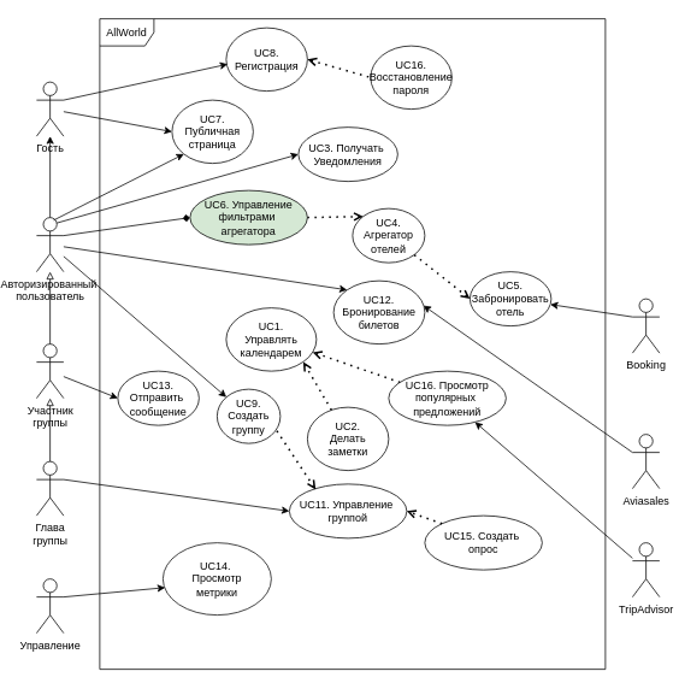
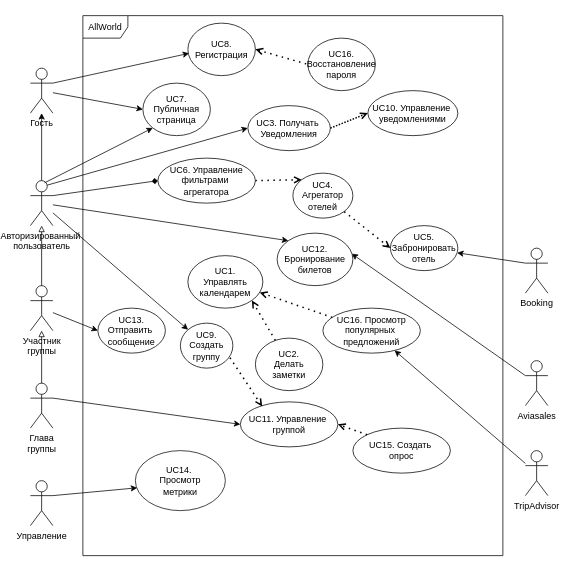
  <mxCell id="0" />
  <mxCell id="1" parent="0" />
  <mxCell id="2" value="AllWorld" style="shape=umlFrame;whiteSpace=wrap;html=1;" parent="1" vertex="1"><mxGeometry x="90" y="20" width="560" height="720" as="geometry" /></mxCell>
  <mxCell id="3" value="Гость" style="shape=umlActor;verticalLabelPosition=bottom;verticalAlign=top;html=1;" parent="1" vertex="1"><mxGeometry x="20" y="90" width="30" height="60" as="geometry" /></mxCell>
  <mxCell id="4" value="Авторизированный&amp;nbsp;&lt;br&gt;пользователь" style="shape=umlActor;verticalLabelPosition=bottom;verticalAlign=top;html=1;" parent="1" vertex="1"><mxGeometry x="20" y="240" width="30" height="60" as="geometry" /></mxCell>
  <mxCell id="5" value="Глава&lt;br&gt;группы" style="shape=umlActor;verticalLabelPosition=bottom;verticalAlign=top;html=1;" parent="1" vertex="1"><mxGeometry x="20" y="510" width="30" height="60" as="geometry" /></mxCell>
  <mxCell id="6" value="Управление" style="shape=umlActor;verticalLabelPosition=bottom;verticalAlign=top;html=1;" parent="1" vertex="1"><mxGeometry x="20" y="640" width="30" height="60" as="geometry" /></mxCell>
  <mxCell id="7" value="TripAdvisor" style="shape=umlActor;verticalLabelPosition=bottom;verticalAlign=top;html=1;" parent="1" vertex="1"><mxGeometry x="680" y="600" width="30" height="60" as="geometry" /></mxCell>
  <mxCell id="8" value="Booking" style="shape=umlActor;verticalLabelPosition=bottom;verticalAlign=top;html=1;" parent="1" vertex="1"><mxGeometry x="680" y="330" width="30" height="60" as="geometry" /></mxCell>
  <mxCell id="9" value="Aviasales" style="shape=umlActor;verticalLabelPosition=bottom;verticalAlign=top;html=1;" parent="1" vertex="1"><mxGeometry x="680" y="480" width="30" height="60" as="geometry" /></mxCell>
  <mxCell id="10" value="UC1. &lt;br&gt;Управлять&lt;br&gt;календарем" style="ellipse;whiteSpace=wrap;html=1;" parent="1" vertex="1"><mxGeometry x="230" y="340" width="100" height="70" as="geometry" /></mxCell>
  <mxCell id="11" value="" style="endArrow=classic;html=1;rounded=0;" parent="1" source="4" target="3" edge="1"><mxGeometry width="50" height="50" relative="1" as="geometry"><mxPoint x="200" y="420" as="sourcePoint" /><mxPoint x="250" y="380" as="targetPoint" /></mxGeometry></mxCell>
  <mxCell id="12" value="" style="endArrow=diamond;html=1;rounded=0;exitX=1;exitY=0.333;exitDx=0;exitDy=0;exitPerimeter=0;entryX=0;entryY=0.5;entryDx=0;entryDy=0;" parent="1" source="4" target="18" edge="1"><mxGeometry width="50" height="50" relative="1" as="geometry"><mxPoint x="200" y="420" as="sourcePoint" /><mxPoint x="220" y="280" as="targetPoint" /></mxGeometry></mxCell>
  <mxCell id="13" value="UC4. Агрегатор отелей" style="ellipse;whiteSpace=wrap;html=1;" parent="1" vertex="1"><mxGeometry x="370" y="230" width="80" height="60" as="geometry" /></mxCell>
  <mxCell id="14" value="UC3. Получать&amp;nbsp;&lt;br&gt;Уведомления" style="ellipse;whiteSpace=wrap;html=1;" parent="1" vertex="1"><mxGeometry x="310" y="140" width="110" height="60" as="geometry" /></mxCell>
+ <mxCell id="15" value="UC10. Управление&amp;nbsp;&lt;br&gt;уведомлениями" style="ellipse;whiteSpace=wrap;html=1;" parent="1" vertex="1"><mxGeometry x="470" y="120" width="120" height="60" as="geometry" /></mxCell>
+ <mxCell id="16" value="" style="endArrow=open;html=1;strokeWidth=2;rounded=0;exitX=1;exitY=0.5;exitDx=0;exitDy=0;dashed=1;dashPattern=1 1;startArrow=none;startFill=0;endFill=0;entryX=0;entryY=0.5;entryDx=0;entryDy=0;" parent="1" source="14" target="15" edge="1"><mxGeometry width="50" height="50" relative="1" as="geometry"><mxPoint x="472.426" y="148.284" as="sourcePoint" /><mxPoint x="494.467" y="154.855" as="targetPoint" /></mxGeometry></mxCell>
  <mxCell id="17" value="" style="endArrow=classic;html=1;rounded=0;exitX=0.75;exitY=0.1;exitDx=0;exitDy=0;exitPerimeter=0;entryX=0;entryY=0.5;entryDx=0;entryDy=0;" parent="1" source="4" target="14" edge="1"><mxGeometry width="50" height="50" relative="1" as="geometry"><mxPoint x="240" y="340" as="sourcePoint" /><mxPoint x="290" y="290" as="targetPoint" /></mxGeometry></mxCell>
- <mxCell id="18" value="UC6. Управление&lt;br&gt;фильтрами&amp;nbsp;&lt;br&gt;агрегатора" style="ellipse;whiteSpace=wrap;html=1;fillColor=#d5e8d4;" parent="1" vertex="1"><mxGeometry x="190" y="210" width="130" height="60" as="geometry" /></mxCell>
+ <mxCell id="18" value="UC6. Управление&lt;br&gt;фильтрами&amp;nbsp;&lt;br&gt;агрегатора" style="ellipse;whiteSpace=wrap;html=1;" parent="1" vertex="1"><mxGeometry x="190" y="210" width="130" height="60" as="geometry" /></mxCell>
  <mxCell id="19" value="" style="endArrow=none;dashed=1;html=1;dashPattern=1 3;strokeWidth=2;rounded=0;" parent="1" edge="1"><mxGeometry width="50" height="50" relative="1" as="geometry"><mxPoint x="330" y="330" as="sourcePoint" /><mxPoint x="330" y="330" as="targetPoint" /></mxGeometry></mxCell>
  <mxCell id="20" value="" style="endArrow=open;dashed=1;html=1;dashPattern=1 3;strokeWidth=2;rounded=0;entryX=0;entryY=0;entryDx=0;entryDy=0;exitX=1;exitY=0.5;exitDx=0;exitDy=0;endFill=0;startArrow=none;startFill=0;" parent="1" source="18" target="13" edge="1"><mxGeometry width="50" height="50" relative="1" as="geometry"><mxPoint x="330" y="330" as="sourcePoint" /><mxPoint x="380" y="280" as="targetPoint" /></mxGeometry></mxCell>
  <mxCell id="21" value="" style="endArrow=classic;html=1;rounded=0;" parent="1" source="7" target="51" edge="1"><mxGeometry width="50" height="50" relative="1" as="geometry"><mxPoint x="390" y="310" as="sourcePoint" /><mxPoint x="440" y="260" as="targetPoint" /></mxGeometry></mxCell>
  <mxCell id="22" value="" style="endArrow=classic;html=1;rounded=0;exitX=0;exitY=0.333;exitDx=0;exitDy=0;exitPerimeter=0;" parent="1" source="8" target="24" edge="1"><mxGeometry width="50" height="50" relative="1" as="geometry"><mxPoint x="390" y="310" as="sourcePoint" /><mxPoint x="440" y="260" as="targetPoint" /></mxGeometry></mxCell>
  <mxCell id="23" value="" style="endArrow=classic;html=1;rounded=0;exitX=0;exitY=0.333;exitDx=0;exitDy=0;exitPerimeter=0;entryX=0.984;entryY=0.391;entryDx=0;entryDy=0;entryPerimeter=0;" parent="1" source="9" target="43" edge="1"><mxGeometry width="50" height="50" relative="1" as="geometry"><mxPoint x="390" y="310" as="sourcePoint" /><mxPoint x="440" y="260" as="targetPoint" /></mxGeometry></mxCell>
  <mxCell id="24" value="UC5. Забронировать&lt;br&gt;отель" style="ellipse;whiteSpace=wrap;html=1;" parent="1" vertex="1"><mxGeometry x="500" y="300" width="90" height="60" as="geometry" /></mxCell>
  <mxCell id="25" value="" style="endArrow=none;dashed=1;html=1;dashPattern=1 3;strokeWidth=2;rounded=0;entryX=1;entryY=1;entryDx=0;entryDy=0;exitX=0;exitY=0.5;exitDx=0;exitDy=0;endFill=0;startArrow=open;startFill=0;" parent="1" source="24" target="13" edge="1"><mxGeometry width="50" height="50" relative="1" as="geometry"><mxPoint x="370" y="290" as="sourcePoint" /><mxPoint x="411.4" y="329.026" as="targetPoint" /></mxGeometry></mxCell>
  <mxCell id="26" value="UC7. Публичная страница" style="ellipse;whiteSpace=wrap;html=1;" parent="1" vertex="1"><mxGeometry x="170" y="110" width="90" height="70" as="geometry" /></mxCell>
  <mxCell id="27" value="UC8. Регистрация" style="ellipse;whiteSpace=wrap;html=1;" parent="1" vertex="1"><mxGeometry x="230" y="30" width="90" height="70" as="geometry" /></mxCell>
  <mxCell id="28" value="" style="endArrow=classic;html=1;rounded=0;exitX=1;exitY=0.333;exitDx=0;exitDy=0;exitPerimeter=0;entryX=0.018;entryY=0.575;entryDx=0;entryDy=0;entryPerimeter=0;" parent="1" source="3" target="27" edge="1"><mxGeometry width="50" height="50" relative="1" as="geometry"><mxPoint x="140" y="200" as="sourcePoint" /><mxPoint x="190" y="150" as="targetPoint" /></mxGeometry></mxCell>
  <mxCell id="29" value="" style="endArrow=classic;html=1;rounded=0;entryX=0;entryY=0.5;entryDx=0;entryDy=0;" parent="1" source="3" target="26" edge="1"><mxGeometry width="50" height="50" relative="1" as="geometry"><mxPoint x="50" y="200" as="sourcePoint" /><mxPoint x="100" y="150" as="targetPoint" /></mxGeometry></mxCell>
  <mxCell id="30" value="" style="endArrow=classic;html=1;rounded=0;exitX=0.63;exitY=0.049;exitDx=0;exitDy=0;exitPerimeter=0;entryX=0;entryY=1;entryDx=0;entryDy=0;" parent="1" source="4" target="26" edge="1"><mxGeometry width="50" height="50" relative="1" as="geometry"><mxPoint x="50" y="200" as="sourcePoint" /><mxPoint x="100" y="150" as="targetPoint" /></mxGeometry></mxCell>
  <mxCell id="31" value="UC16. Восстановление пароля" style="ellipse;whiteSpace=wrap;html=1;" parent="1" vertex="1"><mxGeometry x="390" y="50" width="90" height="70" as="geometry" /></mxCell>
  <mxCell id="32" value="" style="endArrow=none;dashed=1;html=1;dashPattern=1 3;strokeWidth=2;rounded=0;exitX=1;exitY=0.5;exitDx=0;exitDy=0;entryX=0;entryY=0.5;entryDx=0;entryDy=0;endFill=0;startArrow=open;startFill=0;" parent="1" source="27" target="31" edge="1"><mxGeometry width="50" height="50" relative="1" as="geometry"><mxPoint x="280" y="210" as="sourcePoint" /><mxPoint x="330" y="160" as="targetPoint" /></mxGeometry></mxCell>
  <mxCell id="33" value="UC9. Создать&lt;br&gt;группу" style="ellipse;whiteSpace=wrap;html=1;" parent="1" vertex="1"><mxGeometry x="220" y="430" width="70" height="60" as="geometry" /></mxCell>
  <mxCell id="34" value="" style="endArrow=classic;html=1;rounded=0;entryX=0;entryY=0;entryDx=0;entryDy=0;" parent="1" source="4" target="33" edge="1"><mxGeometry width="50" height="50" relative="1" as="geometry"><mxPoint x="210" y="340" as="sourcePoint" /><mxPoint x="260" y="290" as="targetPoint" /></mxGeometry></mxCell>
  <mxCell id="35" value="" style="endArrow=classic;html=1;rounded=0;exitX=1;exitY=0.333;exitDx=0;exitDy=0;exitPerimeter=0;entryX=0;entryY=0.5;entryDx=0;entryDy=0;" parent="1" source="5" target="36" edge="1"><mxGeometry width="50" height="50" relative="1" as="geometry"><mxPoint x="210" y="340" as="sourcePoint" /><mxPoint x="60" y="370" as="targetPoint" /></mxGeometry></mxCell>
  <mxCell id="36" value="UC11. Управление&amp;nbsp;&lt;br&gt;группой" style="ellipse;whiteSpace=wrap;html=1;" parent="1" vertex="1"><mxGeometry x="300" y="535" width="130" height="60" as="geometry" /></mxCell>
  <mxCell id="37" value="" style="endArrow=open;dashed=1;html=1;dashPattern=1 3;strokeWidth=2;rounded=0;exitX=0.945;exitY=0.769;exitDx=0;exitDy=0;entryX=0.224;entryY=0.102;entryDx=0;entryDy=0;entryPerimeter=0;endFill=0;exitPerimeter=0;" parent="1" source="33" target="36" edge="1"><mxGeometry width="50" height="50" relative="1" as="geometry"><mxPoint x="170" y="420" as="sourcePoint" /><mxPoint x="220" y="370" as="targetPoint" /></mxGeometry></mxCell>
  <mxCell id="38" style="edgeStyle=orthogonalEdgeStyle;rounded=0;orthogonalLoop=1;jettySize=auto;html=1;entryX=0.5;entryY=0;entryDx=0;entryDy=0;entryPerimeter=0;startArrow=block;startFill=0;endArrow=none;endFill=0;" parent="1" source="39" target="5" edge="1"><mxGeometry relative="1" as="geometry" /></mxCell>
  <mxCell id="39" value="Участник &lt;br&gt;группы" style="shape=umlActor;verticalLabelPosition=bottom;verticalAlign=top;html=1;outlineConnect=0;" parent="1" vertex="1"><mxGeometry x="20" y="380" width="30" height="60" as="geometry" /></mxCell>
  <mxCell id="40" style="edgeStyle=orthogonalEdgeStyle;rounded=0;orthogonalLoop=1;jettySize=auto;html=1;entryX=0.5;entryY=0;entryDx=0;entryDy=0;entryPerimeter=0;startArrow=block;startFill=0;endArrow=none;endFill=0;" parent="1" source="4" target="39" edge="1"><mxGeometry relative="1" as="geometry"><mxPoint x="45" y="450" as="sourcePoint" /><mxPoint x="45" y="520" as="targetPoint" /></mxGeometry></mxCell>
  <mxCell id="41" value="UC13. Отправить&amp;nbsp;&lt;br&gt;сообщение" style="ellipse;whiteSpace=wrap;html=1;" parent="1" vertex="1"><mxGeometry x="110" y="410" width="90" height="60" as="geometry" /></mxCell>
  <mxCell id="42" value="" style="endArrow=classic;html=1;rounded=0;entryX=0;entryY=0.5;entryDx=0;entryDy=0;" parent="1" source="39" target="41" edge="1"><mxGeometry width="50" height="50" relative="1" as="geometry"><mxPoint x="290" y="420" as="sourcePoint" /><mxPoint x="340" y="370" as="targetPoint" /></mxGeometry></mxCell>
  <mxCell id="43" value="UC12. Бронирование&lt;br&gt;билетов" style="ellipse;whiteSpace=wrap;html=1;" parent="1" vertex="1"><mxGeometry x="349" y="310" width="101" height="70" as="geometry" /></mxCell>
  <mxCell id="44" value="" style="endArrow=classic;html=1;rounded=0;fontColor=#FF0000;entryX=0;entryY=0;entryDx=0;entryDy=0;" parent="1" source="4" target="43" edge="1"><mxGeometry width="50" height="50" relative="1" as="geometry"><mxPoint x="320" y="380" as="sourcePoint" /><mxPoint x="370" y="330" as="targetPoint" /></mxGeometry></mxCell>
  <mxCell id="45" value="&lt;font color=&quot;#000000&quot;&gt;UC14.&amp;nbsp;&lt;br&gt;Просмотр&lt;br&gt;метрики&lt;br&gt;&lt;/font&gt;" style="ellipse;whiteSpace=wrap;html=1;strokeColor=#0a0a0a;fontColor=#FF0000;" parent="1" vertex="1"><mxGeometry x="160" y="600" width="120" height="80" as="geometry" /></mxCell>
  <mxCell id="46" value="" style="endArrow=classic;html=1;rounded=0;fontColor=#000000;exitX=1;exitY=0.333;exitDx=0;exitDy=0;exitPerimeter=0;entryX=0.02;entryY=0.62;entryDx=0;entryDy=0;entryPerimeter=0;" parent="1" source="6" target="45" edge="1"><mxGeometry width="50" height="50" relative="1" as="geometry"><mxPoint x="350" y="570" as="sourcePoint" /><mxPoint x="400" y="520" as="targetPoint" /></mxGeometry></mxCell>
  <mxCell id="47" value="UC2. &lt;br&gt;Делать&lt;br&gt;заметки" style="ellipse;whiteSpace=wrap;html=1;" parent="1" vertex="1"><mxGeometry x="320" y="450" width="90" height="70" as="geometry" /></mxCell>
  <mxCell id="48" value="" style="endArrow=open;dashed=1;html=1;dashPattern=1 3;strokeWidth=2;rounded=0;entryX=1;entryY=1;entryDx=0;entryDy=0;endFill=0;startArrow=none;startFill=0;" parent="1" source="47" target="10" edge="1"><mxGeometry width="50" height="50" relative="1" as="geometry"><mxPoint x="330" y="250" as="sourcePoint" /><mxPoint x="371.563" y="288.902" as="targetPoint" /></mxGeometry></mxCell>
  <mxCell id="49" value="UC15. Создать&amp;nbsp;&lt;br&gt;опрос" style="ellipse;whiteSpace=wrap;html=1;" parent="1" vertex="1"><mxGeometry x="450" y="570" width="130" height="60" as="geometry" /></mxCell>
  <mxCell id="50" value="" style="endArrow=open;dashed=1;html=1;dashPattern=1 3;strokeWidth=2;rounded=0;entryX=1;entryY=0.5;entryDx=0;entryDy=0;endFill=0;startArrow=none;startFill=0;exitX=0;exitY=0;exitDx=0;exitDy=0;" parent="1" source="49" target="36" edge="1"><mxGeometry width="50" height="50" relative="1" as="geometry"><mxPoint x="357.893" y="457.063" as="sourcePoint" /><mxPoint x="321.721" y="419.825" as="targetPoint" /></mxGeometry></mxCell>
  <mxCell id="51" value="UC16. Просмотр&lt;br&gt;популярных&amp;nbsp;&lt;br&gt;предложений" style="ellipse;whiteSpace=wrap;html=1;" vertex="1" parent="1"><mxGeometry x="410" y="410" width="130" height="60" as="geometry" /></mxCell>
  <mxCell id="52" value="" style="endArrow=open;dashed=1;html=1;dashPattern=1 3;strokeWidth=2;rounded=0;entryX=0.958;entryY=0.701;entryDx=0;entryDy=0;endFill=0;startArrow=none;startFill=0;entryPerimeter=0;" edge="1" parent="1" source="51" target="10"><mxGeometry width="50" height="50" relative="1" as="geometry"><mxPoint x="356.407" y="463.127" as="sourcePoint" /><mxPoint x="325.355" y="409.749" as="targetPoint" /></mxGeometry></mxCell>
